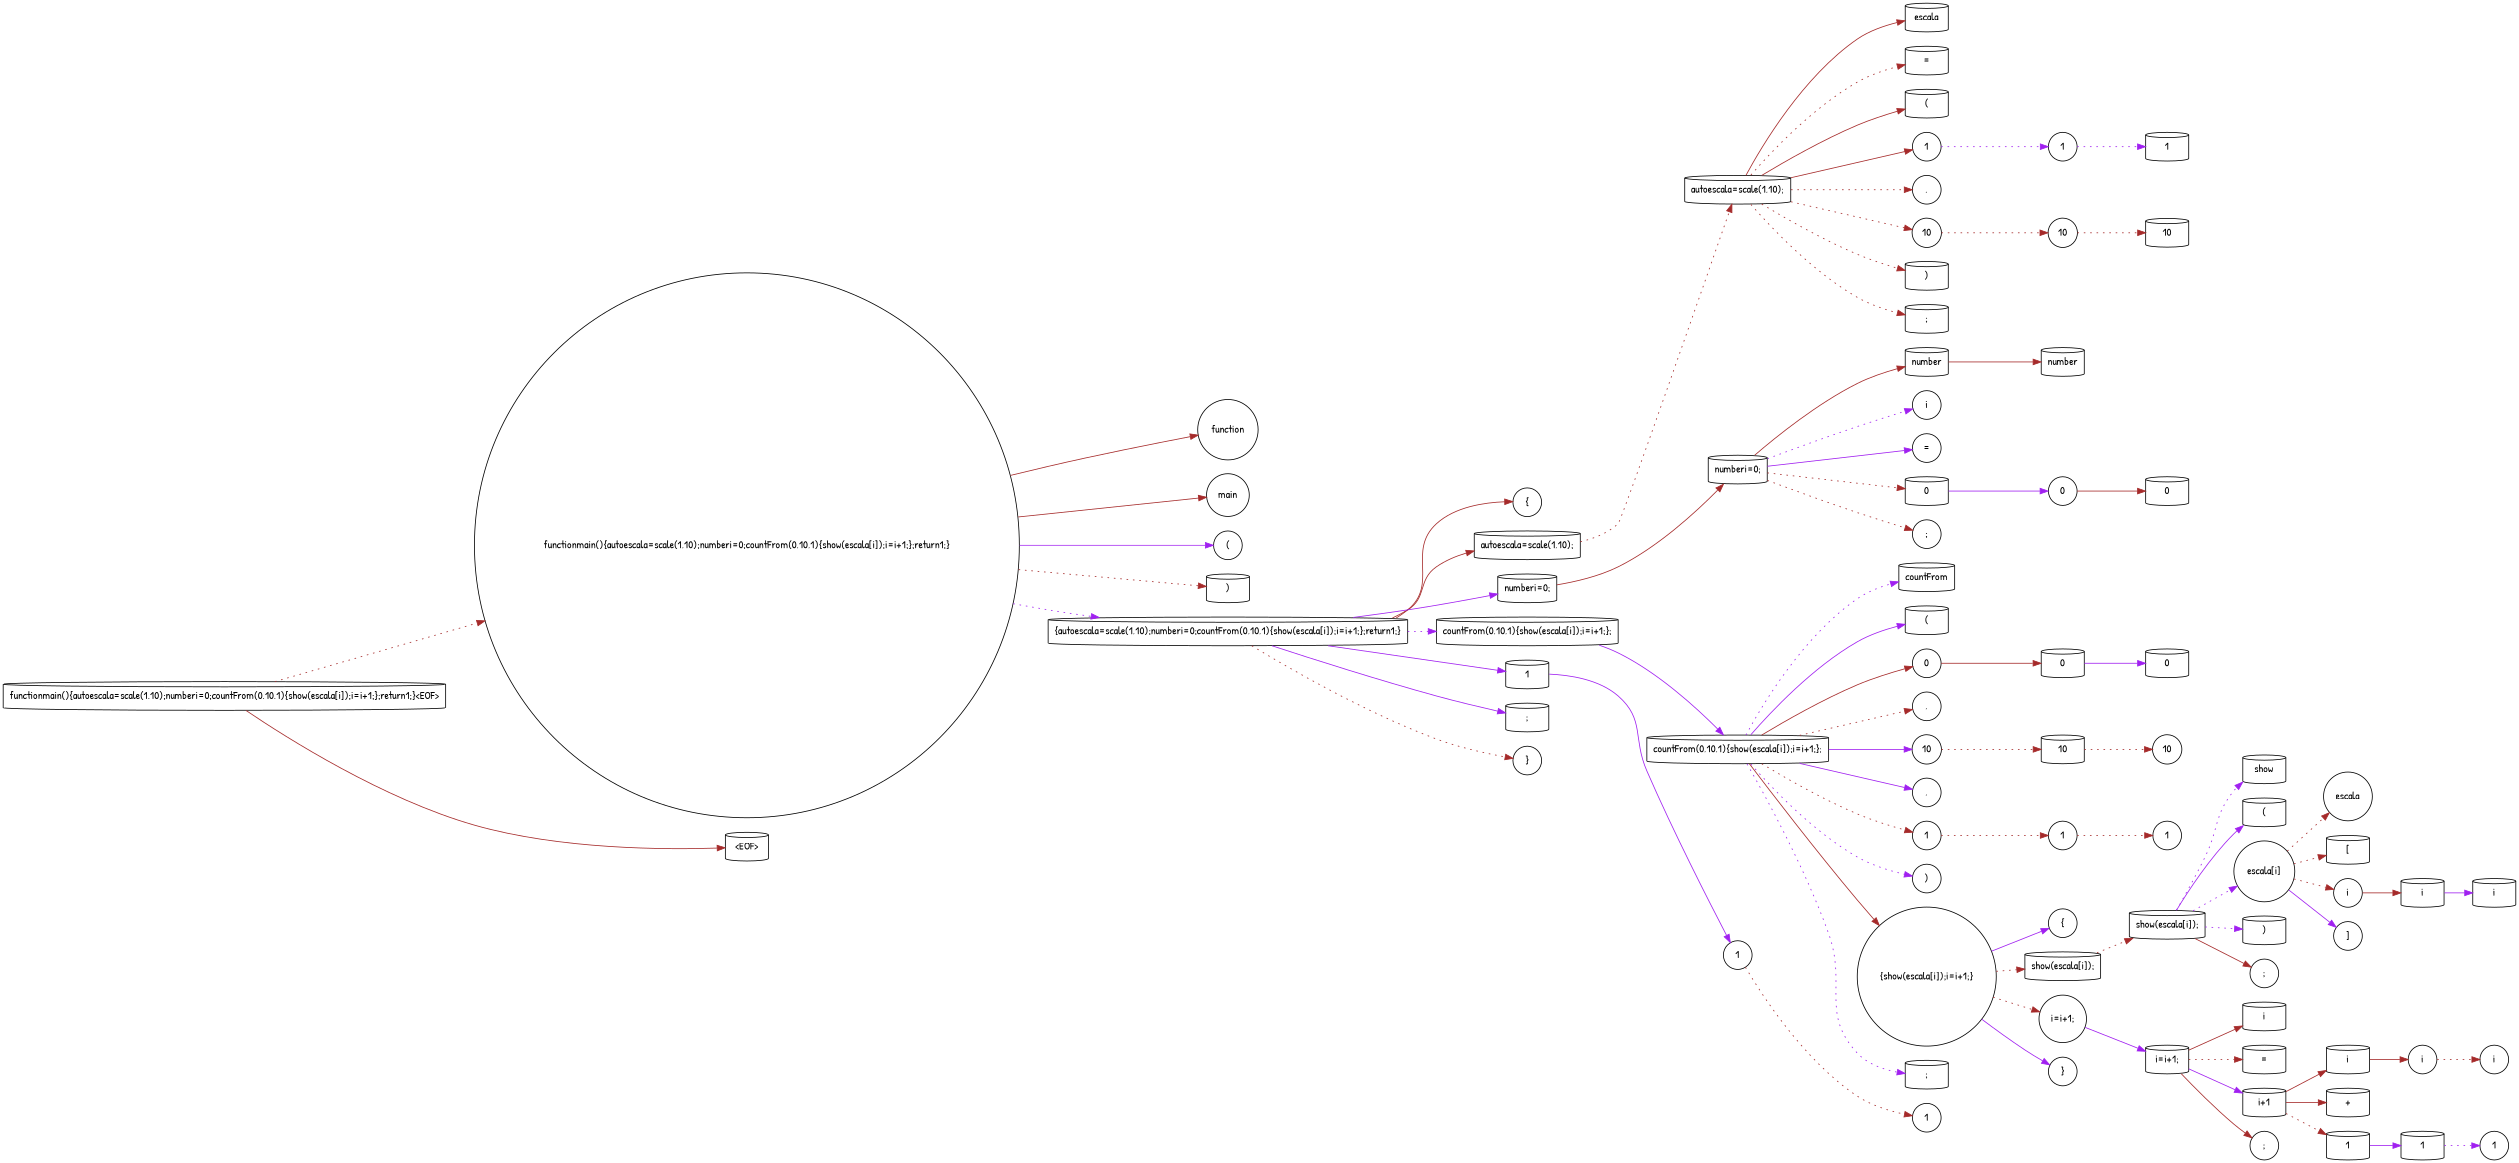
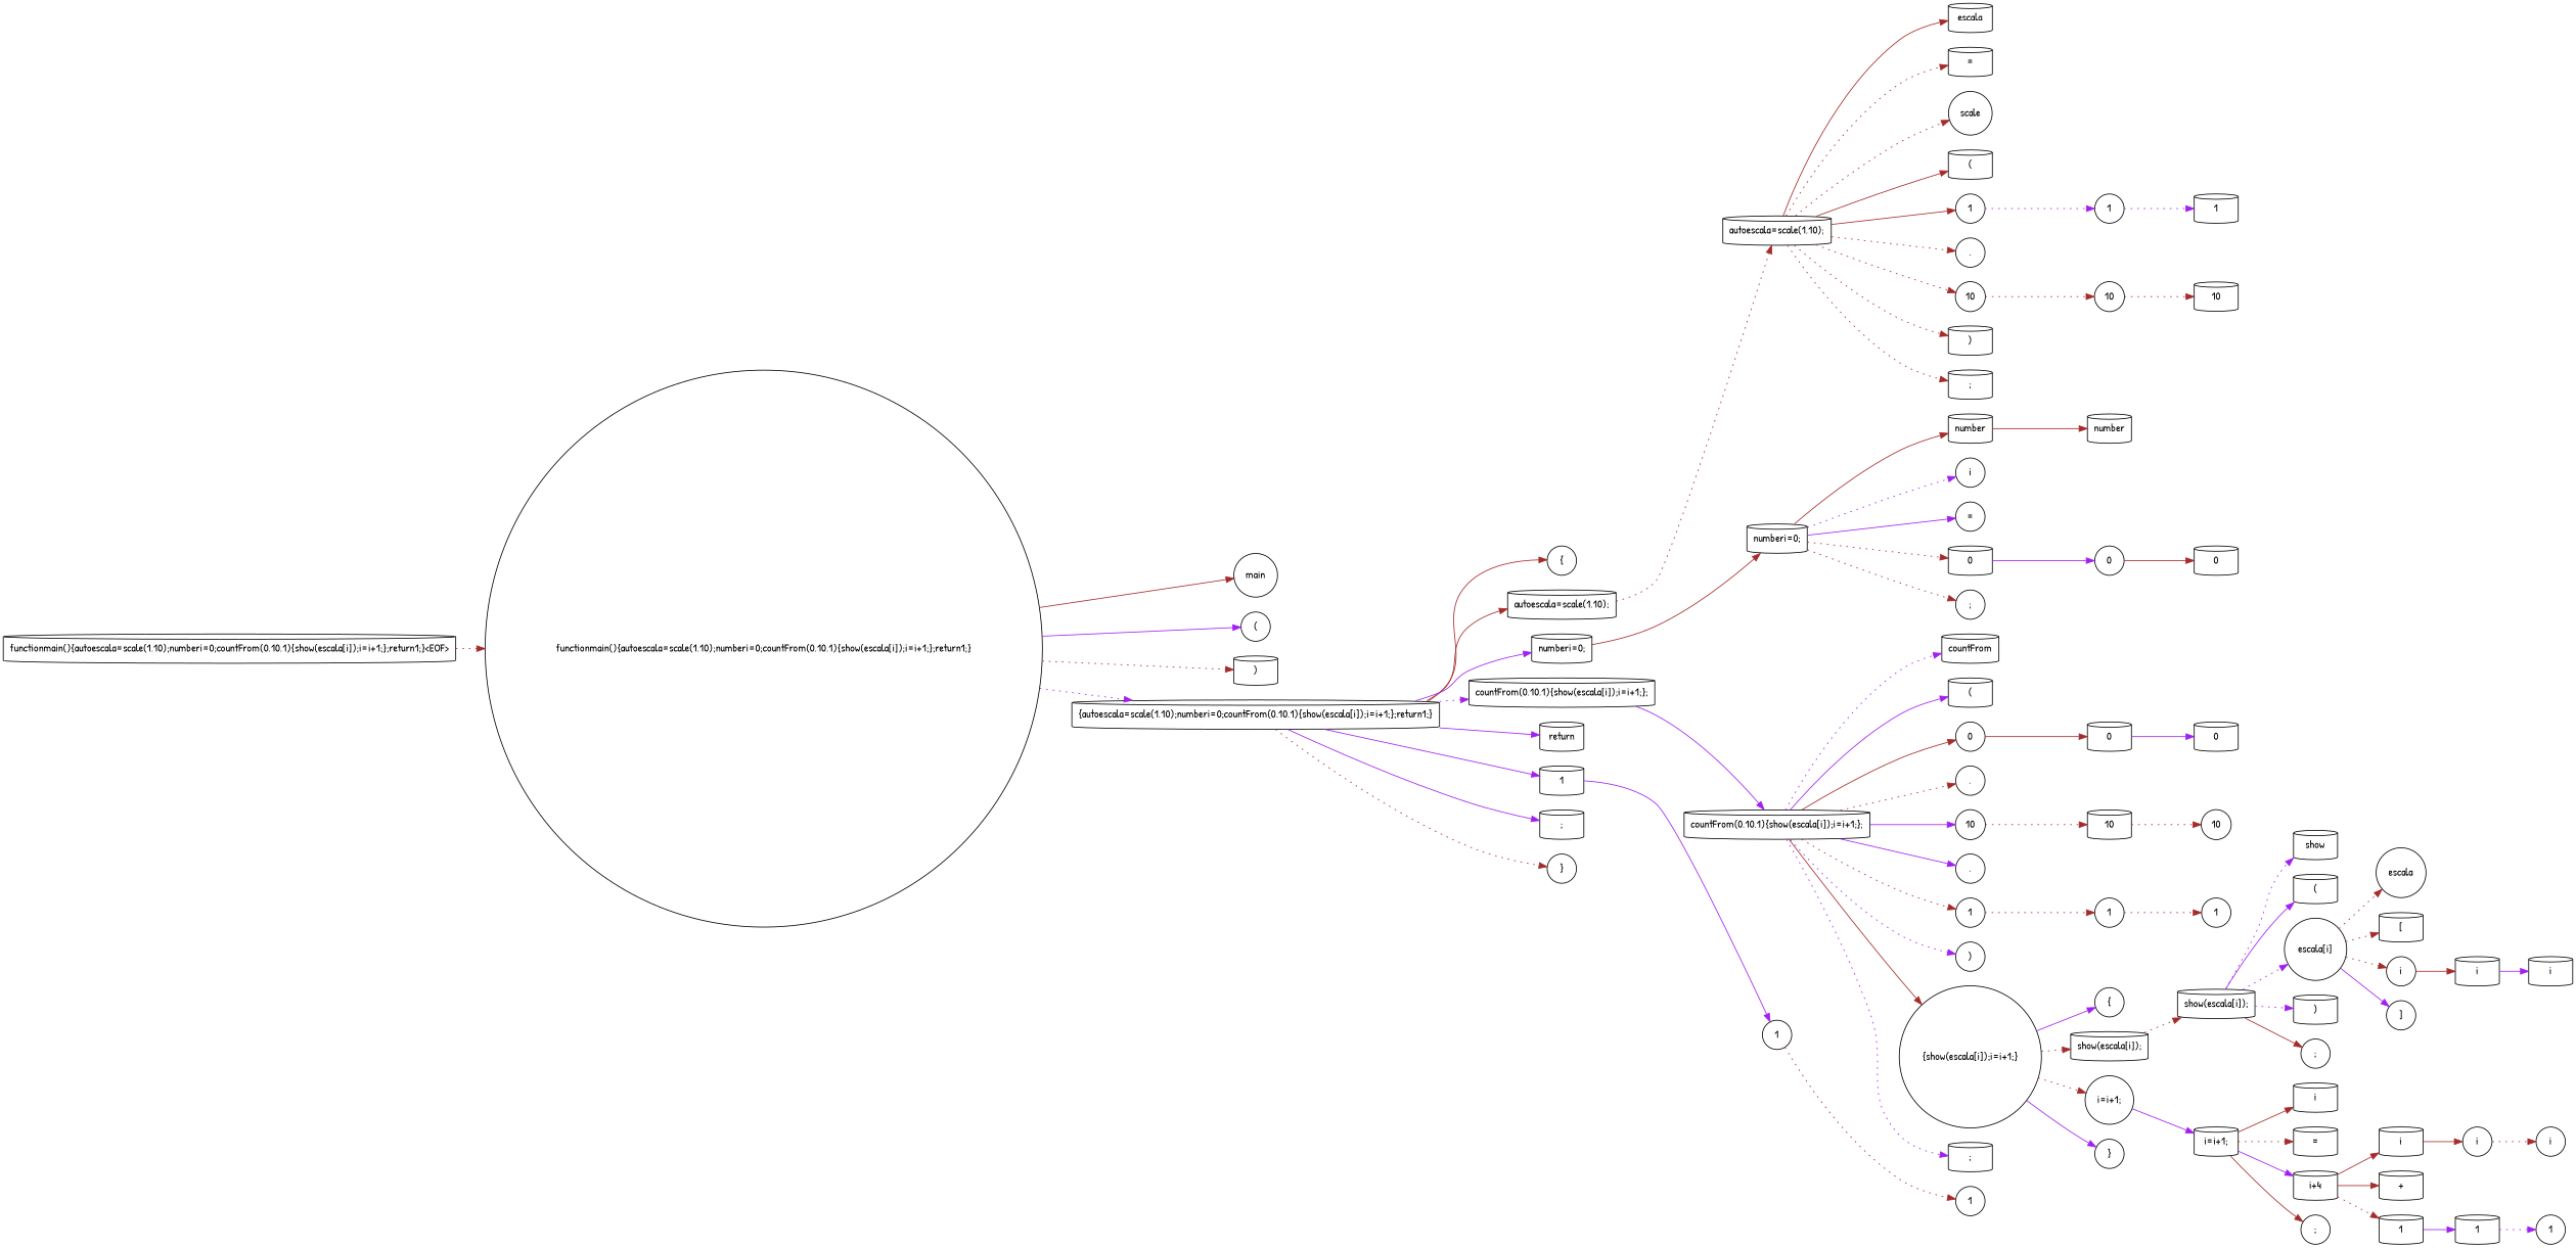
  digraph {
    fontname="Patrick Hand"
    rankdir=LR
    node [fontname="Patrick Hand" shape=cylinder]
    edge [color=brown fontname="Patrick Hand" style=solid]
    n1 [label="functionmain(){autoescala=scale(1,10);numberi=0;countFrom(0,10,1){show(escala[i]);i=i+1;};return1;}<EOF>"]
    n2 [label="functionmain(){autoescala=scale(1,10);numberi=0;countFrom(0,10,1){show(escala[i]);i=i+1;};return1;}" shape=circle]
-   n3 [label="<EOF>"]
-   n4 [label=function shape=circle]
    n5 [label=main shape=circle]
    n6 [label="(" shape=circle]
    n7 [label=")"]
    n8 [label="{autoescala=scale(1,10);numberi=0;countFrom(0,10,1){show(escala[i]);i=i+1;};return1;}"]
    n9 [label="{" shape=circle]
    n10 [label="autoescala=scale(1,10);"]
    n11 [label="numberi=0;"]
    n12 [label="countFrom(0,10,1){show(escala[i]);i=i+1;};"]
+   n13 [label=return]
    n14 [label=1]
    n15 [label=";"]
    n16 [label="}" shape=circle]
    n17 [label="autoescala=scale(1,10);"]
    n18 [label="numberi=0;"]
    n19 [label="countFrom(0,10,1){show(escala[i]);i=i+1;};"]
    n20 [label=1 shape=circle]
    n21 [label=escala]
    n22 [label="="]
+   n23 [label=scale shape=circle]
    n24 [label="("]
    n25 [label=1 shape=circle]
    n26 [label="," shape=circle]
    n27 [label=10 shape=circle]
    n28 [label=")"]
    n29 [label=";"]
    n30 [label=1 shape=circle]
    n31 [label=10 shape=circle]
    n32 [label=1]
    n33 [label=10]
    n34 [label=number]
    n35 [label=i shape=circle]
    n36 [label="=" shape=circle]
    n37 [label=0]
    n38 [label=";" shape=circle]
    n39 [label=number]
    n40 [label=0 shape=circle]
    n41 [label=0]
    n42 [label=countFrom]
    n43 [label="("]
    n44 [label=0 shape=circle]
    n45 [label="," shape=circle]
    n46 [label=10 shape=circle]
    n47 [label="," shape=circle]
    n48 [label=1 shape=circle]
    n49 [label=")" shape=circle]
    n50 [label="{show(escala[i]);i=i+1;}" shape=circle]
    n51 [label=";"]
    n52 [label=0]
    n53 [label=10]
    n54 [label=1 shape=circle]
    n55 [label="{" shape=circle]
    n56 [label="show(escala[i]);"]
    n57 [label="i=i+1;" shape=circle]
    n58 [label="}" shape=circle]
    n59 [label=0]
    n60 [label=10 shape=circle]
    n61 [label=1 shape=circle]
    n62 [label="show(escala[i]);"]
    n63 [label="i=i+1;"]
    n64 [label=show]
    n65 [label="("]
    n66 [label="escala[i]" shape=circle]
    n67 [label=")"]
    n68 [label=";" shape=circle]
    n69 [label=escala shape=circle]
    n70 [label="["]
    n71 [label=i shape=circle]
    n72 [label="]" shape=circle]
    n73 [label=i]
    n74 [label=i]
    n75 [label=i]
    n76 [label="="]
-   n77 [label="i+1"]
+   n77 [label="i+4"]
    n78 [label=";" shape=circle]
    n79 [label=i]
    n80 [label="+"]
    n81 [label=1]
    n82 [label=i shape=circle]
    n83 [label=1]
    n84 [label=i shape=circle]
    n85 [label=1 shape=circle]
    n86 [label=1 shape=circle]
    n1 -> n2 [style=dotted]
-   n1 -> n3
-   n2 -> n4
    n2 -> n5
    n2 -> n6 [color=purple]
    n2 -> n7 [style=dotted]
    n2 -> n8 [color=purple style=dotted]
    n8 -> n9
    n8 -> n10
    n8 -> n11 [color=purple]
    n8 -> n12 [color=purple style=dotted]
+   n8 -> n13 [color=purple]
    n8 -> n14 [color=purple]
    n8 -> n15 [color=purple]
    n8 -> n16 [style=dotted]
    n10 -> n17 [style=dotted]
    n11 -> n18
    n12 -> n19 [color=purple]
    n14 -> n20 [color=purple]
    n17 -> n21
    n17 -> n22 [style=dotted]
+   n17 -> n23 [style=dotted]
    n17 -> n24
    n17 -> n25
    n17 -> n26 [style=dotted]
    n17 -> n27 [style=dotted]
    n17 -> n28 [style=dotted]
    n17 -> n29 [style=dotted]
    n18 -> n34
    n18 -> n35 [color=purple style=dotted]
    n18 -> n36 [color=purple]
    n18 -> n37 [style=dotted]
    n18 -> n38 [style=dotted]
    n19 -> n42 [color=purple style=dotted]
    n19 -> n43 [color=purple]
    n19 -> n44
    n19 -> n45 [style=dotted]
    n19 -> n46 [color=purple]
    n19 -> n47 [color=purple]
    n19 -> n48 [style=dotted]
    n19 -> n49 [color=purple style=dotted]
    n19 -> n50
    n19 -> n51 [color=purple style=dotted]
    n20 -> n86 [style=dotted]
    n25 -> n30 [color=purple style=dotted]
    n27 -> n31 [style=dotted]
    n30 -> n32 [color=purple style=dotted]
    n31 -> n33 [style=dotted]
    n34 -> n39
    n37 -> n40 [color=purple]
    n40 -> n41
    n44 -> n52
    n46 -> n53 [style=dotted]
    n48 -> n54 [style=dotted]
    n50 -> n55 [color=purple]
    n50 -> n56 [style=dotted]
    n50 -> n57 [style=dotted]
    n50 -> n58 [color=purple]
    n52 -> n59 [color=purple]
    n53 -> n60 [style=dotted]
    n54 -> n61 [style=dotted]
    n56 -> n62 [style=dotted]
    n57 -> n63 [color=purple]
    n62 -> n64 [color=purple style=dotted]
    n62 -> n65 [color=purple]
    n62 -> n66 [color=purple style=dotted]
    n62 -> n67 [color=purple style=dotted]
    n62 -> n68
    n63 -> n75
    n63 -> n76 [style=dotted]
    n63 -> n77 [color=purple]
    n63 -> n78
    n66 -> n69 [style=dotted]
    n66 -> n70 [style=dotted]
    n66 -> n71 [style=dotted]
    n66 -> n72 [color=purple]
    n71 -> n73
    n73 -> n74 [color=purple]
    n77 -> n79
    n77 -> n80
    n77 -> n81 [style=dotted]
    n79 -> n82
    n81 -> n83 [color=purple]
    n82 -> n84 [style=dotted]
    n83 -> n85 [color=purple style=dotted]
  }
